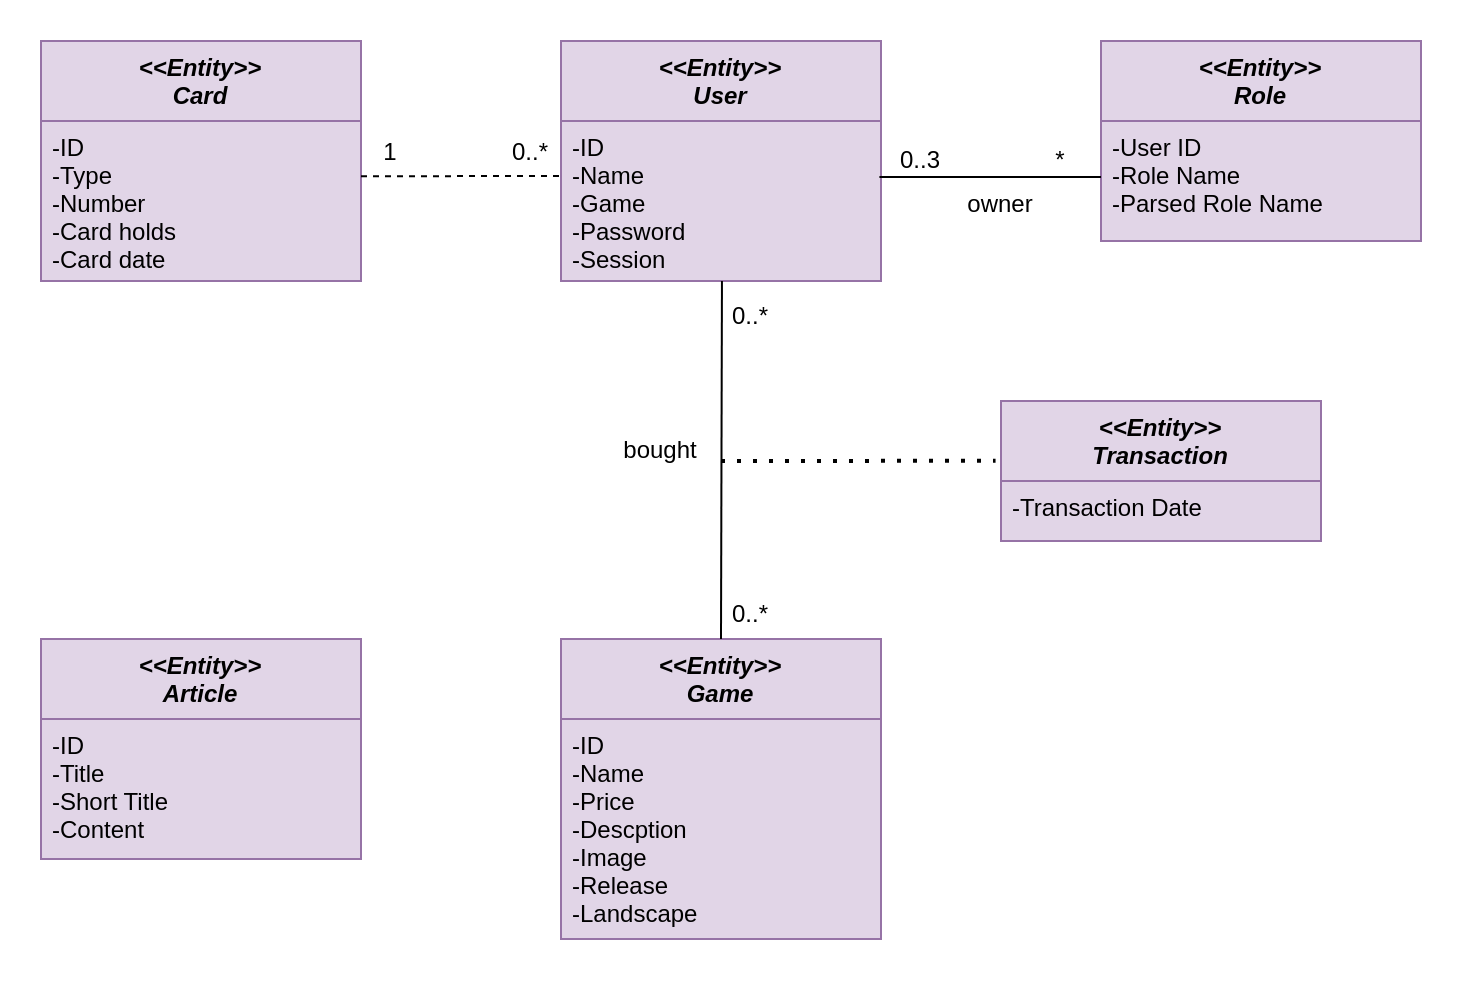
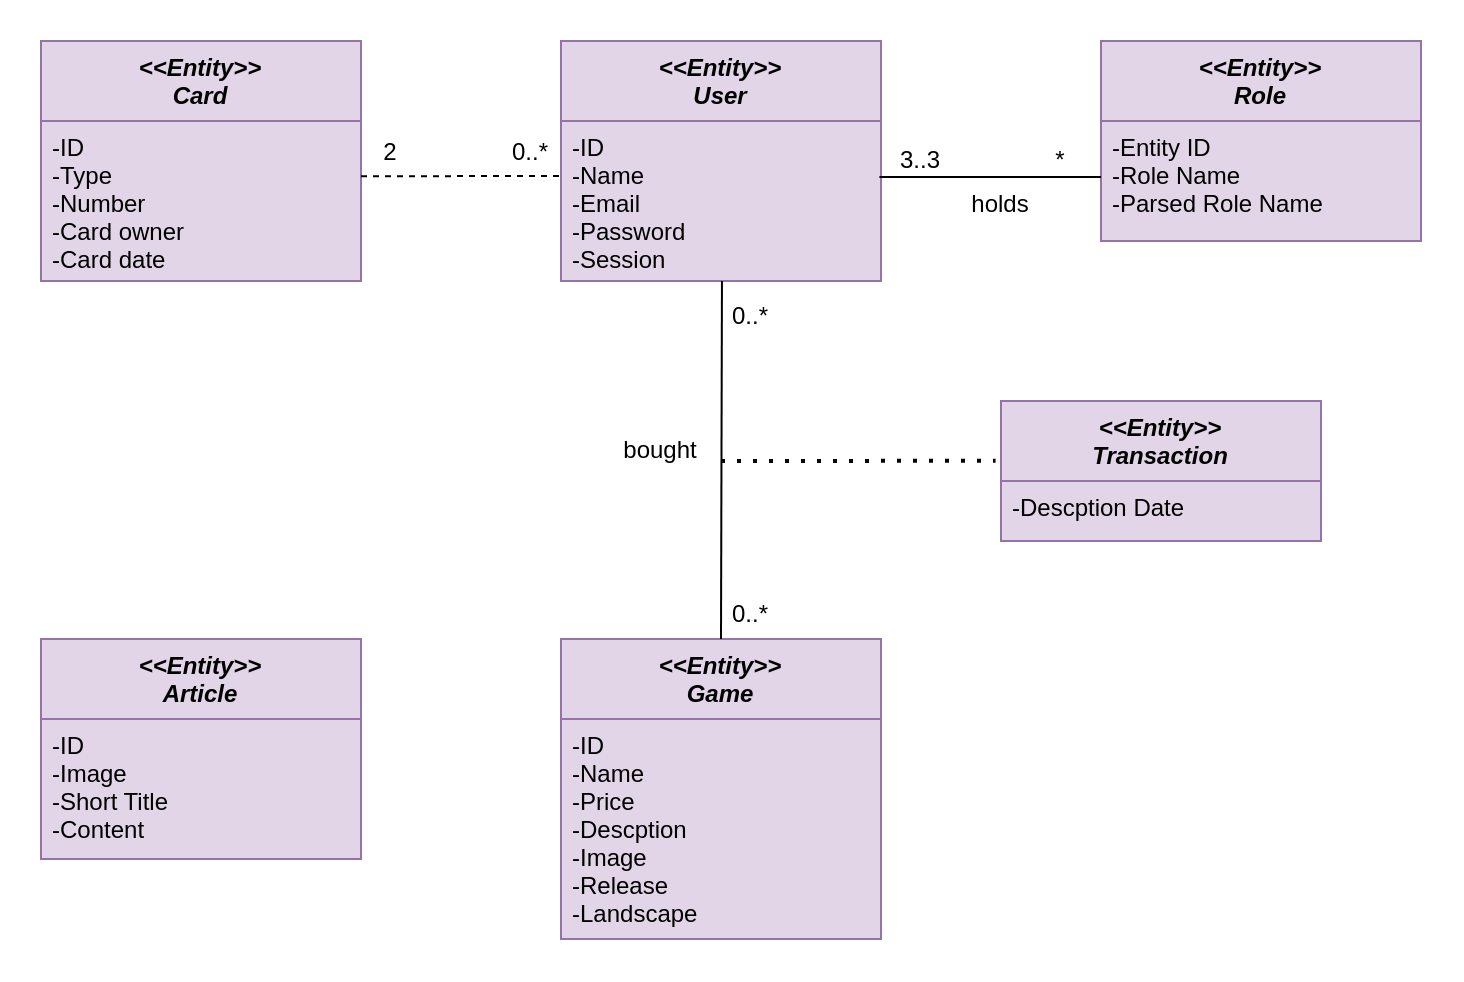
  <mxCell id="0" />
  <mxCell id="1" parent="0" />
  <mxCell id="2" value="&lt;&lt;Entity&gt;&gt;&#10;Game&#10;" style="swimlane;fontStyle=3;align=center;verticalAlign=top;childLayout=stackLayout;horizontal=1;startSize=40;horizontalStack=0;resizeParent=1;resizeLast=0;collapsible=1;marginBottom=0;rounded=0;shadow=0;strokeWidth=1;fontSize=12;fillColor=#e1d5e7;strokeColor=#9673a6;" parent="1" vertex="1"><mxGeometry x="280" y="319" width="160" height="150" as="geometry"><mxRectangle x="230" y="140" width="160" height="26" as="alternateBounds" /></mxGeometry></mxCell>
  <mxCell id="3" value="-ID&#10;-Name&#10;-Price&#10;-Descption&#10;-Image&#10;-Release&#10;-Landscape&#10;&#10;&#10;&#10;" style="text;align=left;verticalAlign=top;spacingLeft=4;spacingRight=4;overflow=hidden;rotatable=0;points=[[0,0.5],[1,0.5]];portConstraint=eastwest;fillColor=#e1d5e7;strokeColor=#9673a6;" parent="2" vertex="1"><mxGeometry y="40" width="160" height="110" as="geometry" /></mxCell>
  <mxCell id="4" value="&lt;&lt;Entity&gt;&gt;&#10;Card&#10;" style="swimlane;fontStyle=3;align=center;verticalAlign=top;childLayout=stackLayout;horizontal=1;startSize=40;horizontalStack=0;resizeParent=1;resizeLast=0;collapsible=1;marginBottom=0;rounded=0;shadow=0;strokeWidth=1;fontSize=12;fillColor=#e1d5e7;strokeColor=#9673a6;" parent="1" vertex="1"><mxGeometry x="20" y="20" width="160" height="120" as="geometry"><mxRectangle x="230" y="140" width="160" height="26" as="alternateBounds" /></mxGeometry></mxCell>
- <mxCell id="5" value="-ID&#10;-Type&#10;-Number&#10;-Card holds&#10;-Card date&#10;&#10;&#10;" style="text;align=left;verticalAlign=top;spacingLeft=4;spacingRight=4;overflow=hidden;rotatable=0;points=[[0,0.5],[1,0.5]];portConstraint=eastwest;fillColor=#e1d5e7;strokeColor=#9673a6;" parent="4" vertex="1"><mxGeometry y="40" width="160" height="80" as="geometry" /></mxCell>
+ <mxCell id="5" value="-ID&#10;-Type&#10;-Number&#10;-Card owner&#10;-Card date&#10;&#10;&#10;" style="text;align=left;verticalAlign=top;spacingLeft=4;spacingRight=4;overflow=hidden;rotatable=0;points=[[0,0.5],[1,0.5]];portConstraint=eastwest;fillColor=#e1d5e7;strokeColor=#9673a6;" parent="4" vertex="1"><mxGeometry y="40" width="160" height="80" as="geometry" /></mxCell>
  <mxCell id="6" value="&lt;&lt;Entity&gt;&gt;&#10;Role&#10;&#10;" style="swimlane;fontStyle=3;align=center;verticalAlign=top;childLayout=stackLayout;horizontal=1;startSize=40;horizontalStack=0;resizeParent=1;resizeLast=0;collapsible=1;marginBottom=0;rounded=0;shadow=0;strokeWidth=1;fontSize=12;fillColor=#e1d5e7;strokeColor=#9673a6;" parent="1" vertex="1"><mxGeometry x="550" y="20" width="160" height="100" as="geometry"><mxRectangle x="230" y="140" width="160" height="26" as="alternateBounds" /></mxGeometry></mxCell>
- <mxCell id="7" value="-User ID&#10;-Role Name&#10;-Parsed Role Name&#10;&#10;&#10;" style="text;align=left;verticalAlign=top;spacingLeft=4;spacingRight=4;overflow=hidden;rotatable=0;points=[[0,0.5],[1,0.5]];portConstraint=eastwest;fillColor=#e1d5e7;strokeColor=#9673a6;" parent="6" vertex="1"><mxGeometry y="40" width="160" height="60" as="geometry" /></mxCell>
+ <mxCell id="7" value="-Entity ID&#10;-Role Name&#10;-Parsed Role Name&#10;&#10;&#10;" style="text;align=left;verticalAlign=top;spacingLeft=4;spacingRight=4;overflow=hidden;rotatable=0;points=[[0,0.5],[1,0.5]];portConstraint=eastwest;fillColor=#e1d5e7;strokeColor=#9673a6;" parent="6" vertex="1"><mxGeometry y="40" width="160" height="60" as="geometry" /></mxCell>
  <mxCell id="8" value="&lt;&lt;Entity&gt;&gt;&#10;Article&#10;" style="swimlane;fontStyle=3;align=center;verticalAlign=top;childLayout=stackLayout;horizontal=1;startSize=40;horizontalStack=0;resizeParent=1;resizeLast=0;collapsible=1;marginBottom=0;rounded=0;shadow=0;strokeWidth=1;fontSize=12;fillColor=#e1d5e7;strokeColor=#9673a6;" parent="1" vertex="1"><mxGeometry x="20" y="319" width="160" height="110" as="geometry"><mxRectangle x="230" y="140" width="160" height="26" as="alternateBounds" /></mxGeometry></mxCell>
- <mxCell id="9" value="-ID&#10;-Title&#10;-Short Title&#10;-Content&#10;" style="text;align=left;verticalAlign=top;spacingLeft=4;spacingRight=4;overflow=hidden;rotatable=0;points=[[0,0.5],[1,0.5]];portConstraint=eastwest;fillColor=#e1d5e7;strokeColor=#9673a6;" parent="8" vertex="1"><mxGeometry y="40" width="160" height="70" as="geometry" /></mxCell>
+ <mxCell id="9" value="-ID&#10;-Image&#10;-Short Title&#10;-Content&#10;" style="text;align=left;verticalAlign=top;spacingLeft=4;spacingRight=4;overflow=hidden;rotatable=0;points=[[0,0.5],[1,0.5]];portConstraint=eastwest;fillColor=#e1d5e7;strokeColor=#9673a6;" parent="8" vertex="1"><mxGeometry y="40" width="160" height="70" as="geometry" /></mxCell>
  <mxCell id="10" value="&lt;&lt;Entity&gt;&gt;&#10;User&#10;" style="swimlane;fontStyle=3;align=center;verticalAlign=top;childLayout=stackLayout;horizontal=1;startSize=40;horizontalStack=0;resizeParent=1;resizeLast=0;collapsible=1;marginBottom=0;rounded=0;shadow=0;strokeWidth=1;fontSize=12;fillColor=#e1d5e7;strokeColor=#9673a6;" parent="1" vertex="1"><mxGeometry x="280" y="20" width="160" height="120" as="geometry"><mxRectangle x="230" y="140" width="160" height="26" as="alternateBounds" /></mxGeometry></mxCell>
- <mxCell id="11" value="-ID&#10;-Name&#10;-Game&#10;-Password&#10;-Session&#10;&#10;&#10;" style="text;align=left;verticalAlign=top;spacingLeft=4;spacingRight=4;overflow=hidden;rotatable=0;points=[[0,0.5],[1,0.5]];portConstraint=eastwest;fillColor=#e1d5e7;strokeColor=#9673a6;" parent="10" vertex="1"><mxGeometry y="40" width="160" height="80" as="geometry" /></mxCell>
+ <mxCell id="11" value="-ID&#10;-Name&#10;-Email&#10;-Password&#10;-Session&#10;&#10;&#10;" style="text;align=left;verticalAlign=top;spacingLeft=4;spacingRight=4;overflow=hidden;rotatable=0;points=[[0,0.5],[1,0.5]];portConstraint=eastwest;fillColor=#e1d5e7;strokeColor=#9673a6;" parent="10" vertex="1"><mxGeometry y="40" width="160" height="80" as="geometry" /></mxCell>
  <mxCell id="12" value="&lt;&lt;Entity&gt;&gt;&#10;Transaction&#10;" style="swimlane;fontStyle=3;align=center;verticalAlign=top;childLayout=stackLayout;horizontal=1;startSize=40;horizontalStack=0;resizeParent=1;resizeLast=0;collapsible=1;marginBottom=0;rounded=0;shadow=0;strokeWidth=1;fontSize=12;fillColor=#e1d5e7;strokeColor=#9673a6;" parent="1" vertex="1"><mxGeometry x="500" y="200" width="160" height="70" as="geometry"><mxRectangle x="230" y="140" width="160" height="26" as="alternateBounds" /></mxGeometry></mxCell>
- <mxCell id="13" value="-Transaction Date" style="text;align=left;verticalAlign=top;spacingLeft=4;spacingRight=4;overflow=hidden;rotatable=0;points=[[0,0.5],[1,0.5]];portConstraint=eastwest;fillColor=#e1d5e7;strokeColor=#9673a6;" parent="12" vertex="1"><mxGeometry y="40" width="160" height="30" as="geometry" /></mxCell>
+ <mxCell id="13" value="-Descption Date" style="text;align=left;verticalAlign=top;spacingLeft=4;spacingRight=4;overflow=hidden;rotatable=0;points=[[0,0.5],[1,0.5]];portConstraint=eastwest;fillColor=#e1d5e7;strokeColor=#9673a6;" parent="12" vertex="1"><mxGeometry y="40" width="160" height="30" as="geometry" /></mxCell>
  <mxCell id="14" value="" style="endArrow=none;html=1;rounded=0;fontSize=12;entryX=0;entryY=0.344;entryDx=0;entryDy=0;exitX=1;exitY=0.345;exitDx=0;exitDy=0;exitPerimeter=0;entryPerimeter=0;dashed=1;" parent="1" source="5" target="11" edge="1"><mxGeometry width="50" height="50" relative="1" as="geometry"><mxPoint x="180" y="87" as="sourcePoint" /><mxPoint x="264" y="87.5" as="targetPoint" /></mxGeometry></mxCell>
  <mxCell id="15" value="0..*" style="text;html=1;strokeColor=none;fillColor=none;align=center;verticalAlign=middle;whiteSpace=wrap;rounded=0;fontSize=12;" parent="1" vertex="1"><mxGeometry x="250" y="72.75" width="30" height="7.25" as="geometry" /></mxCell>
  <mxCell id="16" value="" style="endArrow=none;html=1;rounded=0;fontSize=12;exitX=0.995;exitY=0.35;exitDx=0;exitDy=0;exitPerimeter=0;" parent="1" source="11" edge="1"><mxGeometry width="50" height="50" relative="1" as="geometry"><mxPoint x="470" y="100" as="sourcePoint" /><mxPoint x="550" y="88" as="targetPoint" /></mxGeometry></mxCell>
- <mxCell id="17" value="0..3" style="text;html=1;strokeColor=none;fillColor=none;align=center;verticalAlign=middle;whiteSpace=wrap;rounded=0;fontSize=12;" parent="1" vertex="1"><mxGeometry x="430" y="65" width="60" height="30" as="geometry" /></mxCell>
+ <mxCell id="17" value="3..3" style="text;html=1;strokeColor=none;fillColor=none;align=center;verticalAlign=middle;whiteSpace=wrap;rounded=0;fontSize=12;" parent="1" vertex="1"><mxGeometry x="430" y="65" width="60" height="30" as="geometry" /></mxCell>
  <mxCell id="18" value="*" style="text;html=1;strokeColor=none;fillColor=none;align=center;verticalAlign=middle;whiteSpace=wrap;rounded=0;fontSize=12;" parent="1" vertex="1"><mxGeometry x="500" y="65" width="60" height="30" as="geometry" /></mxCell>
- <mxCell id="19" value="owner" style="text;html=1;strokeColor=none;fillColor=none;align=center;verticalAlign=middle;whiteSpace=wrap;rounded=0;fontSize=12;" parent="1" vertex="1"><mxGeometry x="470" y="87.25" width="60" height="30" as="geometry" /></mxCell>
+ <mxCell id="19" value="holds" style="text;html=1;strokeColor=none;fillColor=none;align=center;verticalAlign=middle;whiteSpace=wrap;rounded=0;fontSize=12;" parent="1" vertex="1"><mxGeometry x="470" y="87.25" width="60" height="30" as="geometry" /></mxCell>
  <mxCell id="20" value="" style="endArrow=none;html=1;rounded=0;fontSize=12;entryX=0.503;entryY=0.981;entryDx=0;entryDy=0;entryPerimeter=0;exitX=0.5;exitY=0;exitDx=0;exitDy=0;" parent="1" source="2" edge="1"><mxGeometry width="50" height="50" relative="1" as="geometry"><mxPoint x="360" y="270.49" as="sourcePoint" /><mxPoint x="360.48" y="139.996" as="targetPoint" /></mxGeometry></mxCell>
  <mxCell id="21" value="" style="endArrow=none;dashed=1;html=1;dashPattern=1 3;strokeWidth=2;rounded=0;fontSize=12;entryX=-0.017;entryY=0.427;entryDx=0;entryDy=0;entryPerimeter=0;" parent="1" target="12" edge="1"><mxGeometry width="50" height="50" relative="1" as="geometry"><mxPoint x="360" y="230" as="sourcePoint" /><mxPoint x="464" y="230" as="targetPoint" /></mxGeometry></mxCell>
  <mxCell id="22" value="0..*" style="text;html=1;strokeColor=none;fillColor=none;align=center;verticalAlign=middle;whiteSpace=wrap;rounded=0;fontSize=12;" parent="1" vertex="1"><mxGeometry x="360" y="150.49" width="30" height="14.5" as="geometry" /></mxCell>
  <mxCell id="23" value="0..*" style="text;html=1;strokeColor=none;fillColor=none;align=center;verticalAlign=middle;whiteSpace=wrap;rounded=0;fontSize=12;" parent="1" vertex="1"><mxGeometry x="360" y="300" width="30" height="14.5" as="geometry" /></mxCell>
  <mxCell id="24" value="bought" style="text;html=1;strokeColor=none;fillColor=none;align=center;verticalAlign=middle;whiteSpace=wrap;rounded=0;fontSize=12;" parent="1" vertex="1"><mxGeometry x="300" y="210" width="60" height="30" as="geometry" /></mxCell>
- <mxCell id="25" value="1" style="text;html=1;strokeColor=none;fillColor=none;align=center;verticalAlign=middle;whiteSpace=wrap;rounded=0;fontSize=12;" parent="1" vertex="1"><mxGeometry x="180" y="72.75" width="30" height="7.25" as="geometry" /></mxCell>
+ <mxCell id="25" value="2" style="text;html=1;strokeColor=none;fillColor=none;align=center;verticalAlign=middle;whiteSpace=wrap;rounded=0;fontSize=12;" parent="1" vertex="1"><mxGeometry x="180" y="72.75" width="30" height="7.25" as="geometry" /></mxCell>
